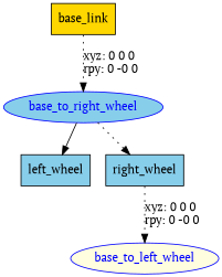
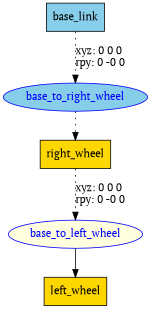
  digraph {
    fontname="PT Serif"
    node [fillcolor=skyblue fontname="PT Serif" shape=box style=filled]
    edge [fontname="PT Serif" style=dotted]
-   n1 [fillcolor=gold label=base_link]
+   n1 [label=base_link]
    base_to_right_wheel [color=blue fontcolor=blue shape=ellipse]
    base_to_left_wheel [color=blue fillcolor=lightyellow fontcolor=blue shape=ellipse]
-   n4 [label=left_wheel]
-   n5 [label=right_wheel]
+   n4 [fillcolor=gold label=left_wheel]
+   n5 [fillcolor=gold label=right_wheel]
    n1 -> base_to_right_wheel [label="xyz: 0 0 0 \nrpy: 0 -0 0"]
    base_to_right_wheel -> n5
-   base_to_right_wheel -> n4 [style=solid]
+   base_to_left_wheel -> n4 [style=solid]
    n5 -> base_to_left_wheel [label="xyz: 0 0 0 \nrpy: 0 -0 0"]
  }
